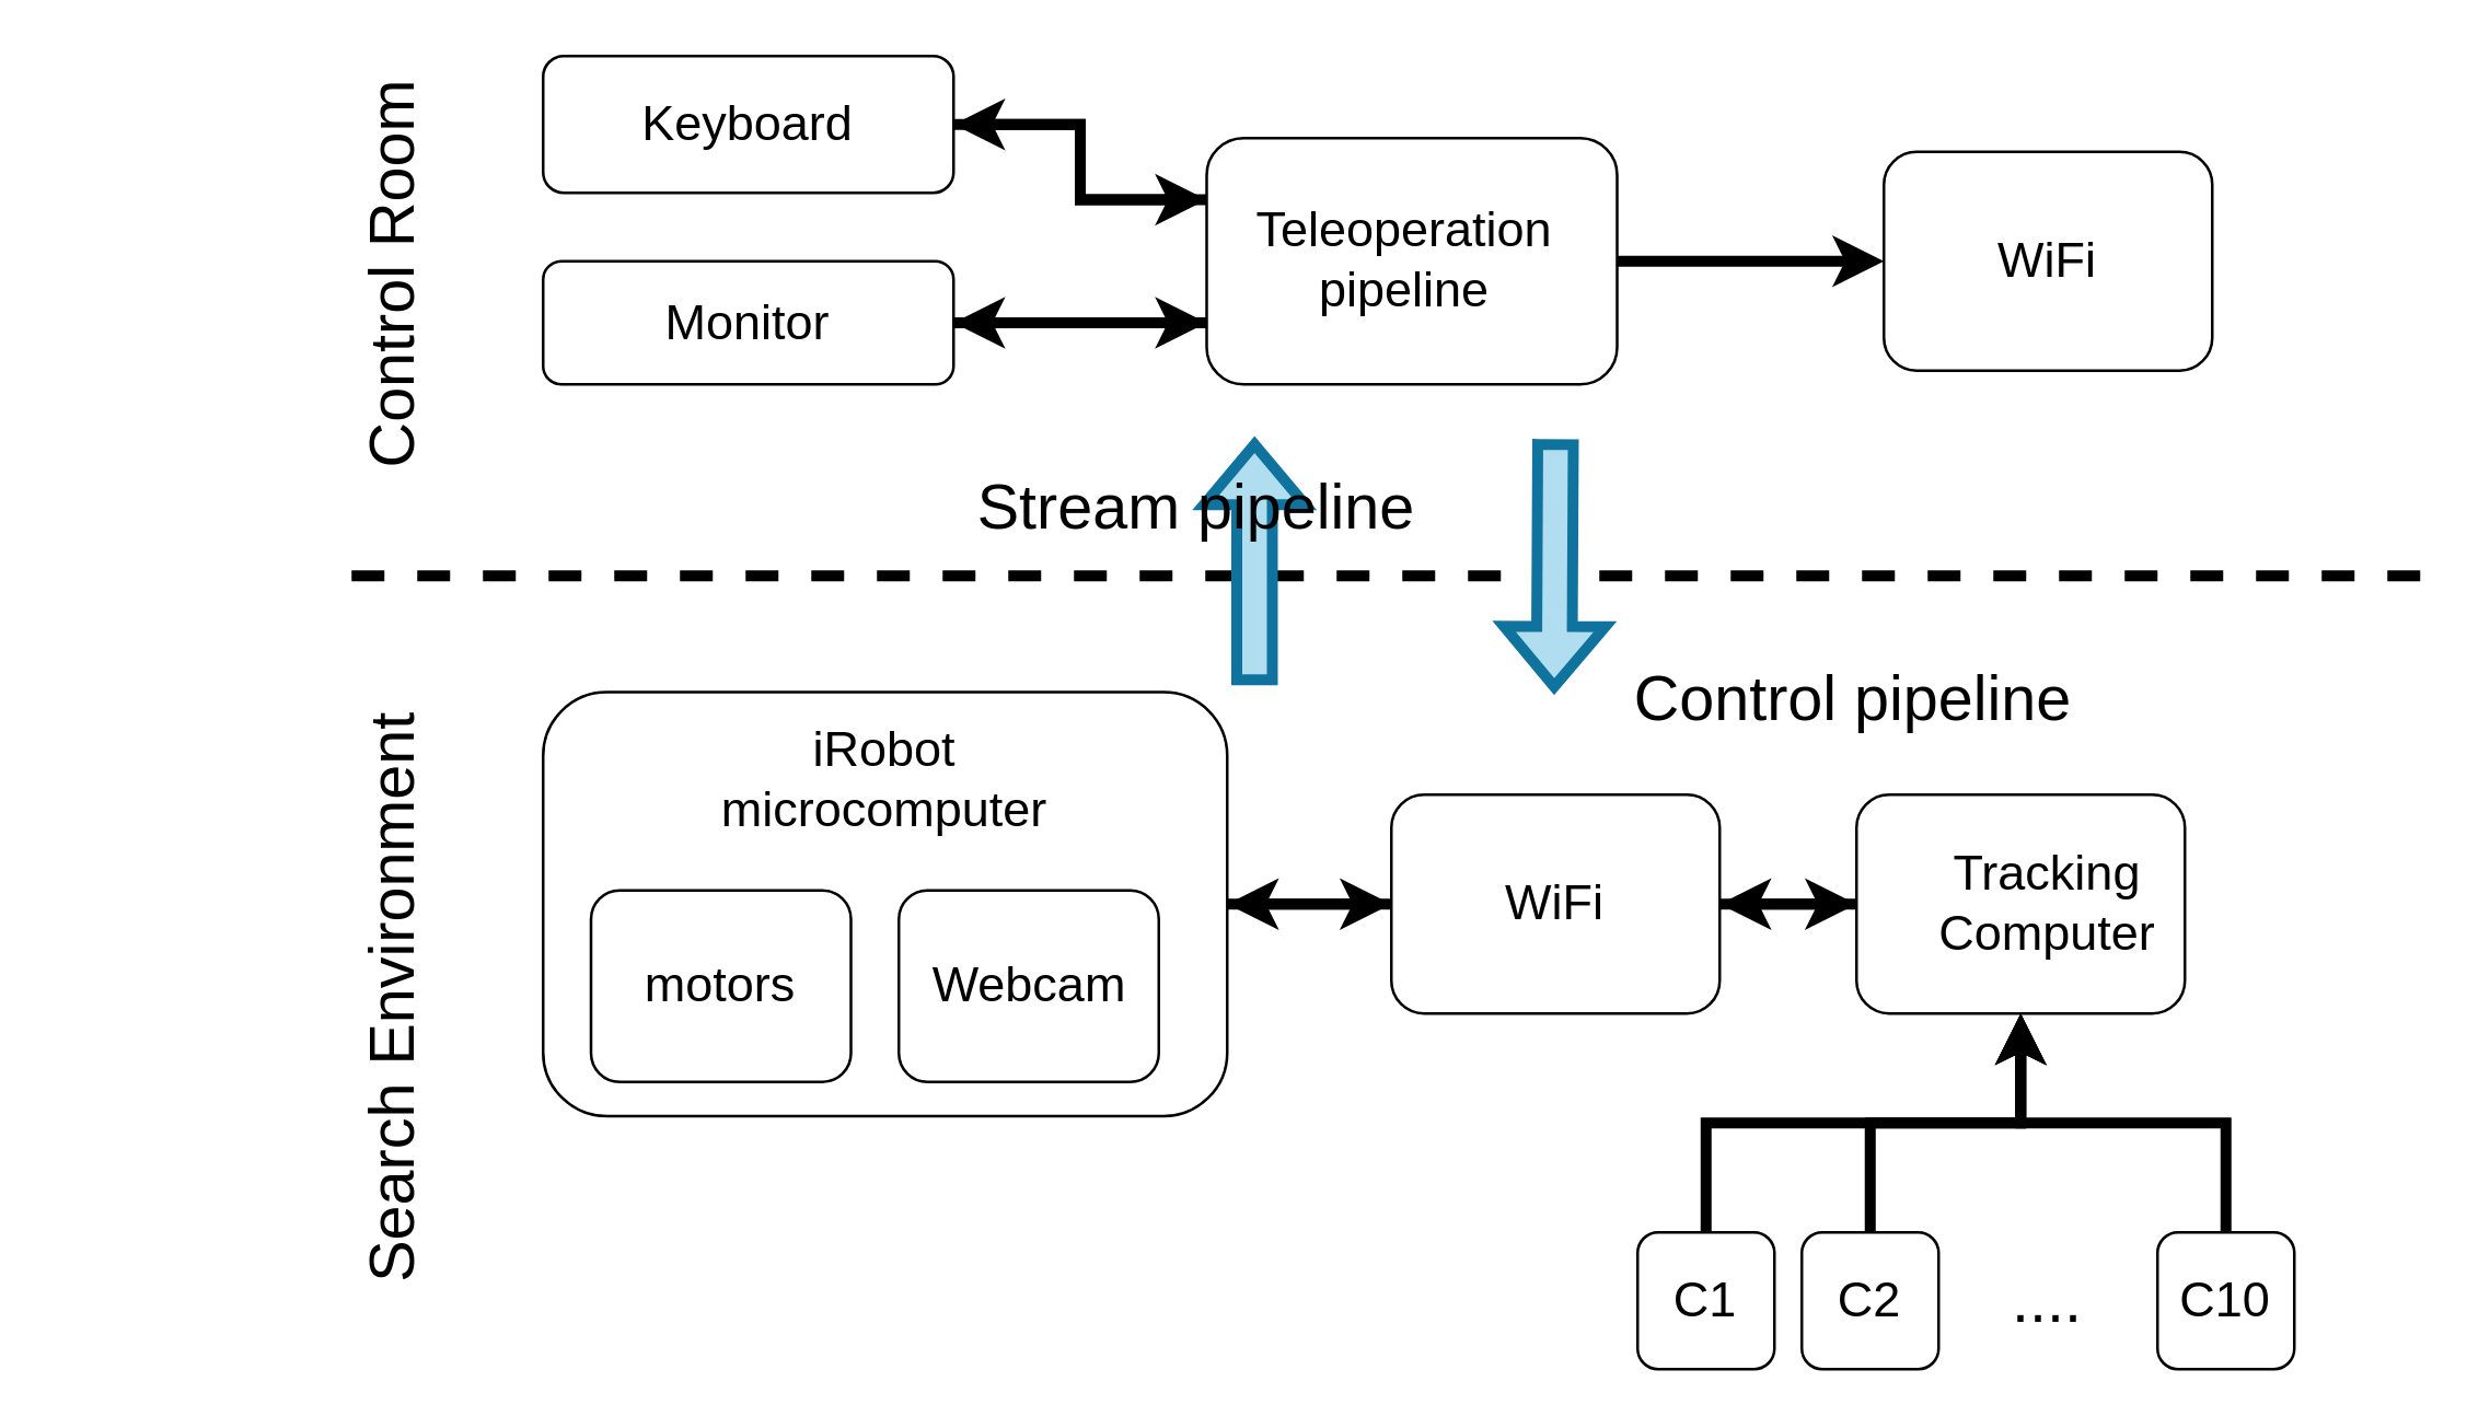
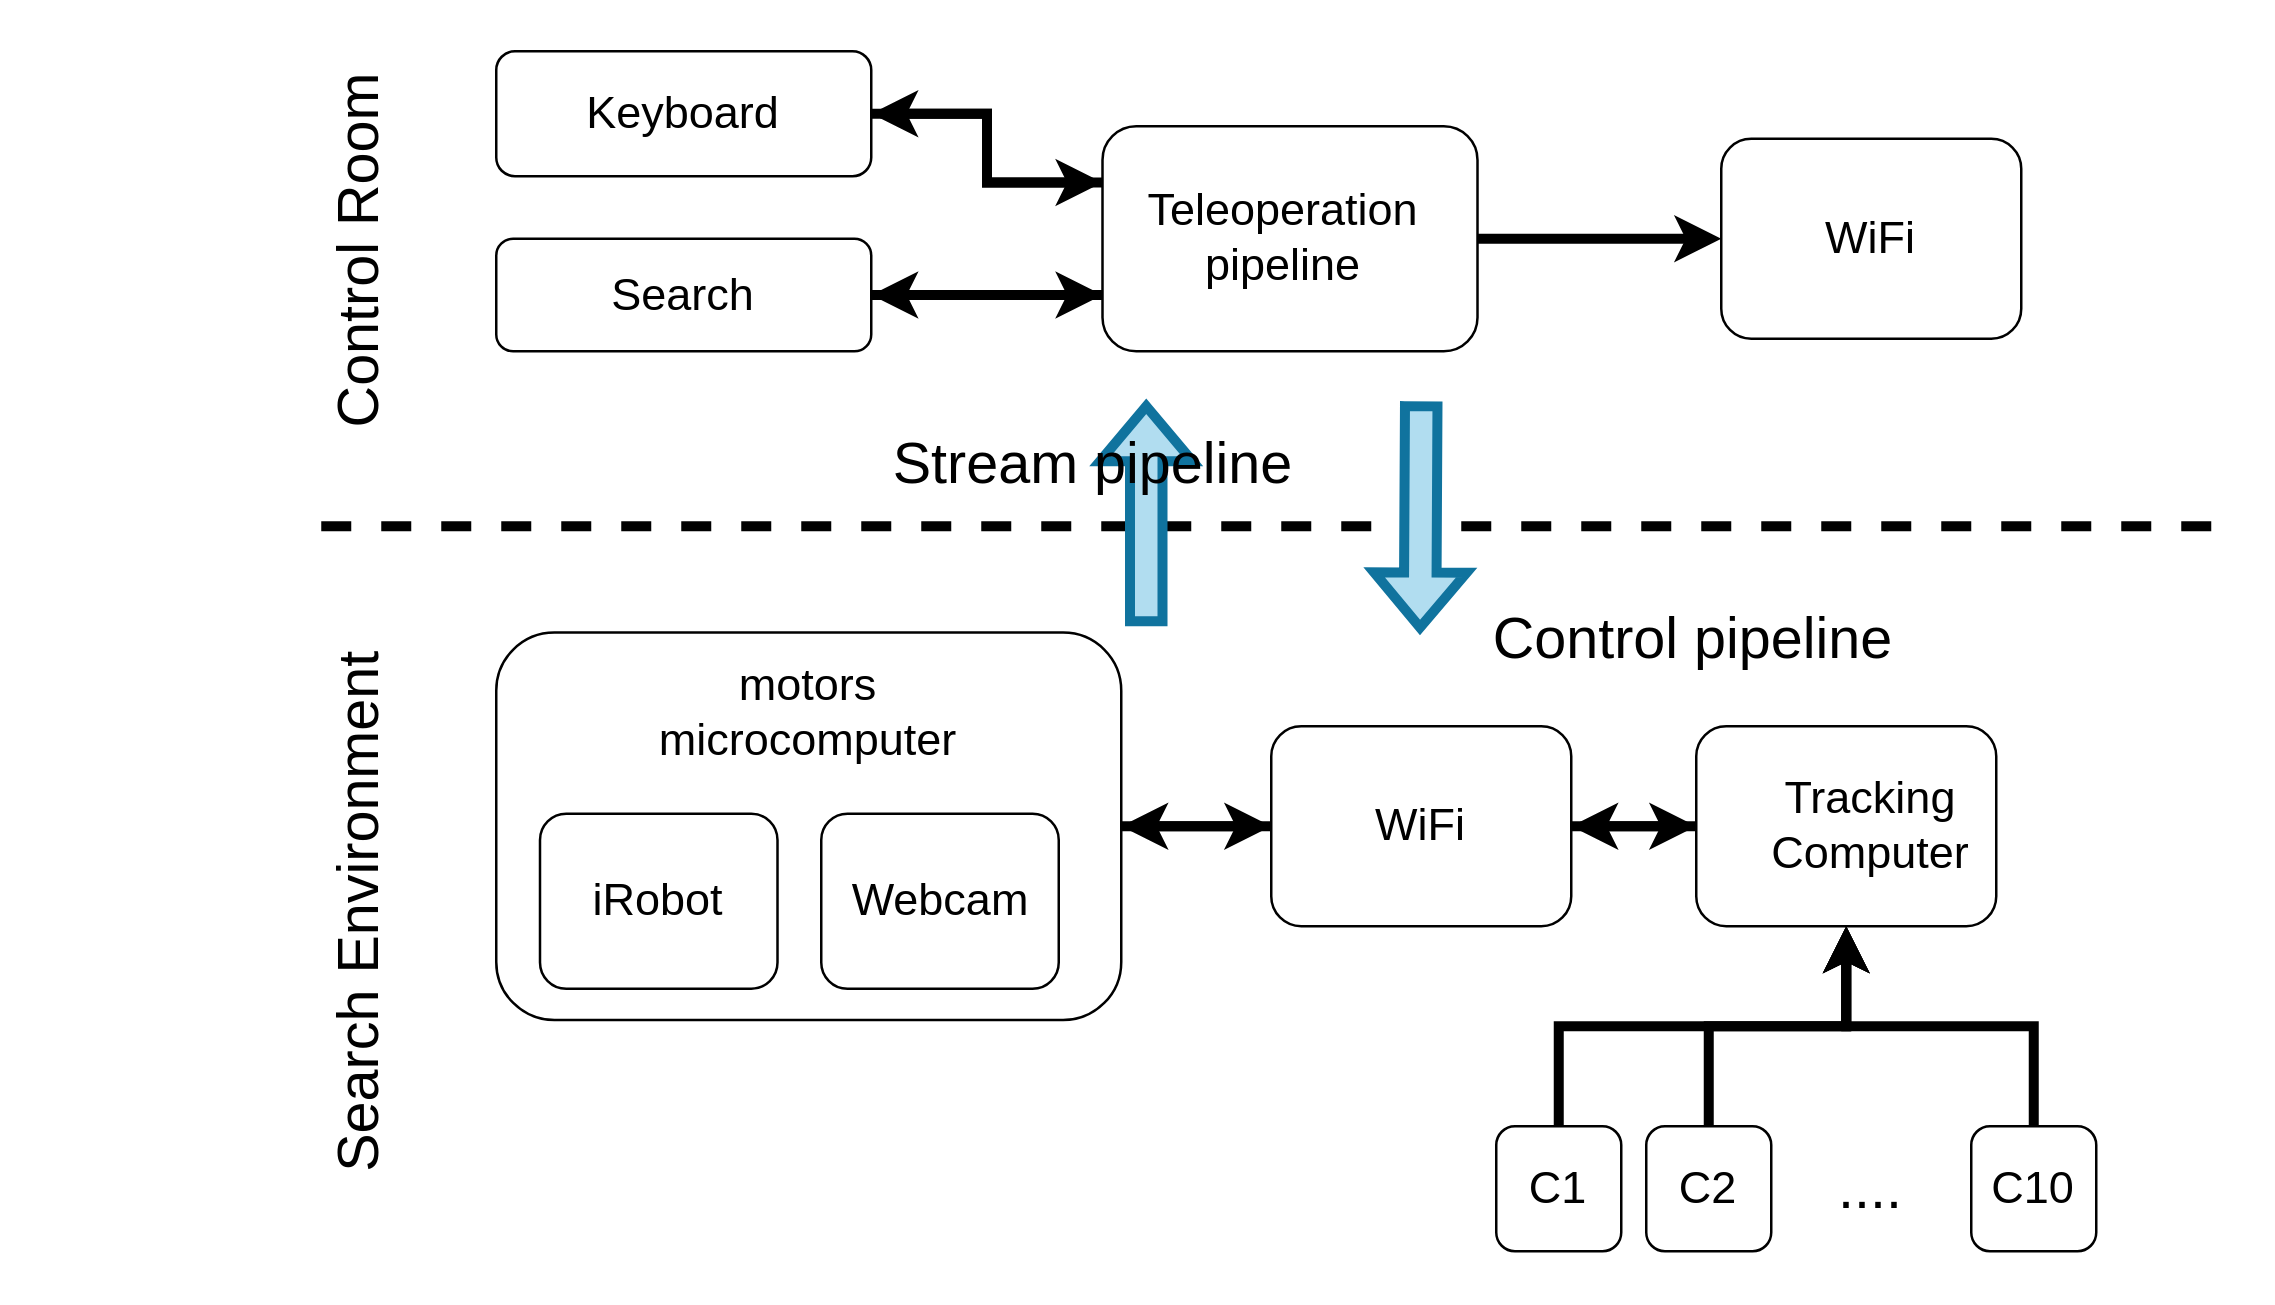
  <mxCell id="0" />
  <mxCell id="1" parent="0" />
  <mxCell id="2" value="" style="endArrow=none;dashed=1;html=1;rounded=0;strokeWidth=4;" parent="1" edge="1"><mxGeometry width="50" height="50" relative="1" as="geometry"><mxPoint x="128" y="210" as="sourcePoint" /><mxPoint x="888" y="210" as="targetPoint" /></mxGeometry></mxCell>
  <mxCell id="3" style="edgeStyle=orthogonalEdgeStyle;rounded=0;orthogonalLoop=1;jettySize=auto;html=1;entryX=0;entryY=0.5;entryDx=0;entryDy=0;fontSize=23;strokeWidth=4;" parent="1" source="6" target="7" edge="1"><mxGeometry relative="1" as="geometry"><Array as="points"><mxPoint x="681" y="95" /></Array></mxGeometry></mxCell>
  <mxCell id="4" style="edgeStyle=orthogonalEdgeStyle;rounded=0;orthogonalLoop=1;jettySize=auto;html=1;exitX=0;exitY=0.25;exitDx=0;exitDy=0;entryX=1;entryY=0.5;entryDx=0;entryDy=0;fontSize=23;strokeWidth=4;" parent="1" source="6" target="9" edge="1"><mxGeometry relative="1" as="geometry" /></mxCell>
  <mxCell id="5" style="edgeStyle=orthogonalEdgeStyle;rounded=0;orthogonalLoop=1;jettySize=auto;html=1;exitX=0;exitY=0.75;exitDx=0;exitDy=0;entryX=1;entryY=0.5;entryDx=0;entryDy=0;fontSize=23;strokeWidth=4;" parent="1" source="6" target="11" edge="1"><mxGeometry relative="1" as="geometry" /></mxCell>
  <mxCell id="6" value="" style="rounded=1;whiteSpace=wrap;html=1;" parent="1" vertex="1"><mxGeometry x="440.5" y="50" width="150" height="90" as="geometry" /></mxCell>
  <mxCell id="7" value="" style="rounded=1;whiteSpace=wrap;html=1;" parent="1" vertex="1"><mxGeometry x="688" y="55" width="120" height="80" as="geometry" /></mxCell>
  <mxCell id="8" style="edgeStyle=orthogonalEdgeStyle;rounded=0;orthogonalLoop=1;jettySize=auto;html=1;entryX=0;entryY=0.25;entryDx=0;entryDy=0;fontSize=23;strokeWidth=4;" parent="1" source="9" target="6" edge="1"><mxGeometry relative="1" as="geometry" /></mxCell>
  <mxCell id="9" value="" style="rounded=1;whiteSpace=wrap;html=1;" parent="1" vertex="1"><mxGeometry x="198" y="20" width="150" height="50" as="geometry" /></mxCell>
  <mxCell id="10" style="edgeStyle=orthogonalEdgeStyle;rounded=0;orthogonalLoop=1;jettySize=auto;html=1;entryX=0;entryY=0.75;entryDx=0;entryDy=0;fontSize=23;strokeWidth=4;" parent="1" source="11" target="6" edge="1"><mxGeometry relative="1" as="geometry" /></mxCell>
  <mxCell id="11" value="" style="rounded=1;whiteSpace=wrap;html=1;" parent="1" vertex="1"><mxGeometry x="198" y="95" width="150" height="45" as="geometry" /></mxCell>
  <mxCell id="12" style="edgeStyle=orthogonalEdgeStyle;rounded=0;orthogonalLoop=1;jettySize=auto;html=1;entryX=0;entryY=0.5;entryDx=0;entryDy=0;fontSize=23;strokeWidth=4;" parent="1" source="13" target="39" edge="1"><mxGeometry relative="1" as="geometry" /></mxCell>
  <mxCell id="13" value="" style="rounded=1;whiteSpace=wrap;html=1;" parent="1" vertex="1"><mxGeometry x="198" y="252.5" width="250" height="155" as="geometry" /></mxCell>
  <mxCell id="14" style="edgeStyle=orthogonalEdgeStyle;rounded=0;orthogonalLoop=1;jettySize=auto;html=1;entryX=1;entryY=0.5;entryDx=0;entryDy=0;fontSize=23;strokeWidth=4;" parent="1" source="15" target="39" edge="1"><mxGeometry relative="1" as="geometry" /></mxCell>
  <mxCell id="15" value="" style="rounded=1;whiteSpace=wrap;html=1;" parent="1" vertex="1"><mxGeometry x="678" y="290" width="120" height="80" as="geometry" /></mxCell>
  <mxCell id="16" value="" style="rounded=1;whiteSpace=wrap;html=1;" parent="1" vertex="1"><mxGeometry x="215.5" y="325" width="95" height="70" as="geometry" /></mxCell>
  <mxCell id="17" style="edgeStyle=orthogonalEdgeStyle;rounded=0;orthogonalLoop=1;jettySize=auto;html=1;exitX=0.5;exitY=1;exitDx=0;exitDy=0;strokeWidth=4;" parent="1" source="13" target="13" edge="1"><mxGeometry relative="1" as="geometry" /></mxCell>
  <mxCell id="18" value="" style="rounded=1;whiteSpace=wrap;html=1;" parent="1" vertex="1"><mxGeometry x="328" y="325" width="95" height="70" as="geometry" /></mxCell>
  <mxCell id="19" value="" style="rounded=1;whiteSpace=wrap;html=1;" parent="1" vertex="1"><mxGeometry x="598" y="450" width="50" height="50" as="geometry" /></mxCell>
  <mxCell id="20" value="" style="rounded=1;whiteSpace=wrap;html=1;" parent="1" vertex="1"><mxGeometry x="658" y="450" width="50" height="50" as="geometry" /></mxCell>
  <mxCell id="21" style="edgeStyle=orthogonalEdgeStyle;rounded=0;orthogonalLoop=1;jettySize=auto;html=1;entryX=0.5;entryY=1;entryDx=0;entryDy=0;strokeWidth=4;" parent="1" source="22" target="15" edge="1"><mxGeometry relative="1" as="geometry"><Array as="points"><mxPoint x="813" y="410" /><mxPoint x="738" y="410" /></Array></mxGeometry></mxCell>
  <mxCell id="22" value="" style="rounded=1;whiteSpace=wrap;html=1;" parent="1" vertex="1"><mxGeometry x="788" y="450" width="50" height="50" as="geometry" /></mxCell>
  <mxCell id="23" value="&lt;font style=&quot;font-size: 18px&quot;&gt;Tracking Computer&lt;/font&gt;" style="text;html=1;strokeColor=none;fillColor=none;align=center;verticalAlign=middle;whiteSpace=wrap;rounded=0;" parent="1" vertex="1"><mxGeometry x="718" y="315" width="60" height="30" as="geometry" /></mxCell>
  <mxCell id="24" style="edgeStyle=orthogonalEdgeStyle;rounded=0;orthogonalLoop=1;jettySize=auto;html=1;entryX=0.5;entryY=1;entryDx=0;entryDy=0;fontSize=23;strokeWidth=4;" parent="1" target="15" edge="1"><mxGeometry relative="1" as="geometry"><mxPoint x="623" y="450" as="sourcePoint" /><Array as="points"><mxPoint x="623" y="410" /><mxPoint x="738" y="410" /></Array></mxGeometry></mxCell>
  <mxCell id="25" value="C1" style="text;html=1;strokeColor=none;fillColor=none;align=center;verticalAlign=middle;whiteSpace=wrap;rounded=0;fontSize=18;" parent="1" vertex="1"><mxGeometry x="593" y="460" width="60" height="30" as="geometry" /></mxCell>
  <mxCell id="26" style="edgeStyle=orthogonalEdgeStyle;rounded=0;orthogonalLoop=1;jettySize=auto;html=1;fontSize=23;strokeWidth=4;" parent="1" target="15" edge="1"><mxGeometry relative="1" as="geometry"><mxPoint x="683" y="450" as="sourcePoint" /><Array as="points"><mxPoint x="683" y="410" /><mxPoint x="738" y="410" /></Array></mxGeometry></mxCell>
  <mxCell id="27" value="C2" style="text;html=1;strokeColor=none;fillColor=none;align=center;verticalAlign=middle;whiteSpace=wrap;rounded=0;fontSize=18;" parent="1" vertex="1"><mxGeometry x="653" y="460" width="60" height="30" as="geometry" /></mxCell>
  <mxCell id="28" value="C10" style="text;html=1;strokeColor=none;fillColor=none;align=center;verticalAlign=middle;whiteSpace=wrap;rounded=0;fontSize=18;" parent="1" vertex="1"><mxGeometry x="783" y="460" width="60" height="30" as="geometry" /></mxCell>
- <mxCell id="29" value="iRobot&lt;br&gt;microcomputer" style="text;html=1;strokeColor=none;fillColor=none;align=center;verticalAlign=middle;whiteSpace=wrap;rounded=0;fontSize=18;" parent="1" vertex="1"><mxGeometry x="293" y="270" width="60" height="30" as="geometry" /></mxCell>
+ <mxCell id="29" value="motors&lt;br&gt;microcomputer" style="text;html=1;strokeColor=none;fillColor=none;align=center;verticalAlign=middle;whiteSpace=wrap;rounded=0;fontSize=18;" parent="1" vertex="1"><mxGeometry x="293" y="270" width="60" height="30" as="geometry" /></mxCell>
  <mxCell id="30" value="&lt;font style=&quot;font-size: 23px&quot;&gt;....&lt;/font&gt;" style="text;html=1;strokeColor=none;fillColor=none;align=center;verticalAlign=middle;whiteSpace=wrap;rounded=0;fontSize=18;" parent="1" vertex="1"><mxGeometry x="718" y="460" width="60" height="30" as="geometry" /></mxCell>
- <mxCell id="31" value="motors" style="text;html=1;strokeColor=none;fillColor=none;align=center;verticalAlign=middle;whiteSpace=wrap;rounded=0;fontSize=18;" parent="1" vertex="1"><mxGeometry x="233" y="345" width="60" height="30" as="geometry" /></mxCell>
+ <mxCell id="31" value="iRobot" style="text;html=1;strokeColor=none;fillColor=none;align=center;verticalAlign=middle;whiteSpace=wrap;rounded=0;fontSize=18;" parent="1" vertex="1"><mxGeometry x="233" y="345" width="60" height="30" as="geometry" /></mxCell>
  <mxCell id="32" value="Webcam" style="text;html=1;strokeColor=none;fillColor=none;align=center;verticalAlign=middle;whiteSpace=wrap;rounded=0;fontSize=18;" parent="1" vertex="1"><mxGeometry x="345.5" y="345" width="60" height="30" as="geometry" /></mxCell>
  <mxCell id="33" value="Teleoperation pipeline" style="text;html=1;strokeColor=none;fillColor=none;align=center;verticalAlign=middle;whiteSpace=wrap;rounded=0;fontSize=18;" parent="1" vertex="1"><mxGeometry x="483" y="80" width="60" height="30" as="geometry" /></mxCell>
  <mxCell id="34" value="WiFi" style="text;html=1;strokeColor=none;fillColor=none;align=center;verticalAlign=middle;whiteSpace=wrap;rounded=0;fontSize=18;" parent="1" vertex="1"><mxGeometry x="718" y="80" width="60" height="30" as="geometry" /></mxCell>
  <mxCell id="35" value="Keyboard" style="text;html=1;strokeColor=none;fillColor=none;align=center;verticalAlign=middle;whiteSpace=wrap;rounded=0;fontSize=18;" parent="1" vertex="1"><mxGeometry x="243" y="30" width="60" height="30" as="geometry" /></mxCell>
- <mxCell id="36" value="Monitor" style="text;html=1;strokeColor=none;fillColor=none;align=center;verticalAlign=middle;whiteSpace=wrap;rounded=0;fontSize=18;" parent="1" vertex="1"><mxGeometry x="243" y="102.5" width="60" height="30" as="geometry" /></mxCell>
+ <mxCell id="36" value="Search" style="text;html=1;strokeColor=none;fillColor=none;align=center;verticalAlign=middle;whiteSpace=wrap;rounded=0;fontSize=18;" parent="1" vertex="1"><mxGeometry x="243" y="102.5" width="60" height="30" as="geometry" /></mxCell>
  <mxCell id="37" style="edgeStyle=orthogonalEdgeStyle;rounded=0;orthogonalLoop=1;jettySize=auto;html=1;entryX=1;entryY=0.5;entryDx=0;entryDy=0;fontSize=23;strokeWidth=4;" parent="1" source="39" target="13" edge="1"><mxGeometry relative="1" as="geometry" /></mxCell>
  <mxCell id="38" style="edgeStyle=orthogonalEdgeStyle;rounded=0;orthogonalLoop=1;jettySize=auto;html=1;entryX=0;entryY=0.5;entryDx=0;entryDy=0;fontSize=23;strokeWidth=4;" parent="1" source="39" target="15" edge="1"><mxGeometry relative="1" as="geometry" /></mxCell>
  <mxCell id="39" value="" style="rounded=1;whiteSpace=wrap;html=1;" parent="1" vertex="1"><mxGeometry x="508" y="290" width="120" height="80" as="geometry" /></mxCell>
  <mxCell id="40" value="WiFi" style="text;html=1;strokeColor=none;fillColor=none;align=center;verticalAlign=middle;whiteSpace=wrap;rounded=0;fontSize=18;" parent="1" vertex="1"><mxGeometry x="538" y="315" width="60" height="30" as="geometry" /></mxCell>
  <mxCell id="41" value="Control Room" style="text;html=1;strokeColor=none;fillColor=none;align=center;verticalAlign=middle;whiteSpace=wrap;rounded=0;fontSize=23;rotation=-90;" parent="1" vertex="1"><mxGeometry x="58" y="85" width="170" height="30" as="geometry" /></mxCell>
  <mxCell id="42" value="Search Environment" style="text;html=1;strokeColor=none;fillColor=none;align=center;verticalAlign=middle;whiteSpace=wrap;rounded=0;fontSize=23;rotation=-90;" parent="1" vertex="1"><mxGeometry x="20.5" y="350" width="245" height="30" as="geometry" /></mxCell>
  <mxCell id="43" value="" style="shape=flexArrow;endArrow=classic;html=1;rounded=0;fontSize=23;strokeWidth=4;fillColor=#b1ddf0;strokeColor=#10739e;" parent="1" edge="1"><mxGeometry width="50" height="50" relative="1" as="geometry"><mxPoint x="458" y="250" as="sourcePoint" /><mxPoint x="458" y="160" as="targetPoint" /></mxGeometry></mxCell>
  <mxCell id="44" value="" style="shape=flexArrow;endArrow=classic;html=1;rounded=0;fontSize=23;strokeWidth=4;fillColor=#b1ddf0;strokeColor=#10739e;" parent="1" edge="1"><mxGeometry width="50" height="50" relative="1" as="geometry"><mxPoint x="568" y="160" as="sourcePoint" /><mxPoint x="567.5" y="252.5" as="targetPoint" /></mxGeometry></mxCell>
  <mxCell id="45" value="Control pipeline" style="text;html=1;strokeColor=none;fillColor=none;align=center;verticalAlign=middle;whiteSpace=wrap;rounded=0;fontSize=23;" parent="1" vertex="1"><mxGeometry x="588" y="240" width="177.5" height="30" as="geometry" /></mxCell>
  <mxCell id="46" value="Stream pipeline" style="text;html=1;strokeColor=none;fillColor=none;align=center;verticalAlign=middle;whiteSpace=wrap;rounded=0;fontSize=23;" parent="1" vertex="1"><mxGeometry x="348" y="170" width="177.5" height="30" as="geometry" /></mxCell>
